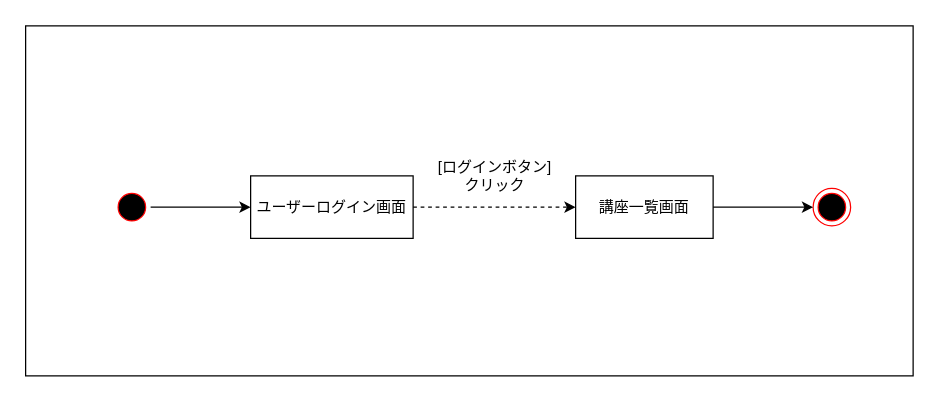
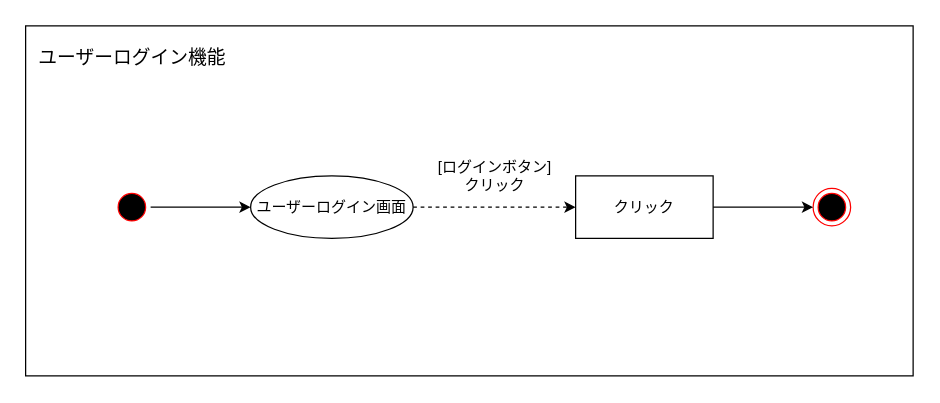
  <mxCell id="0" />
  <mxCell id="1" parent="0" />
  <mxCell id="2" value="" style="rounded=0;whiteSpace=wrap;html=1;" parent="1" vertex="1"><mxGeometry x="20" y="20" width="710" height="280" as="geometry" /></mxCell>
  <mxCell id="3" value="" style="ellipse;html=1;shape=startState;fillColor=#000000;strokeColor=#ff0000;" parent="1" vertex="1"><mxGeometry x="90" y="150" width="30" height="30" as="geometry" /></mxCell>
  <mxCell id="4" value="" style="ellipse;html=1;shape=endState;fillColor=#000000;strokeColor=#ff0000;" parent="1" vertex="1"><mxGeometry x="650" y="150" width="30" height="30" as="geometry" /></mxCell>
- <mxCell id="5" value="ユーザーログイン画面" style="html=1;whiteSpace=wrap;" parent="1" vertex="1"><mxGeometry x="200" y="140" width="130" height="50" as="geometry" /></mxCell>
- <mxCell id="6" value="講座一覧画面" style="html=1;whiteSpace=wrap;" parent="1" vertex="1"><mxGeometry x="460" y="140" width="110" height="50" as="geometry" /></mxCell>
+ <mxCell id="5" value="ユーザーログイン画面" style="ellipse;html=1;whiteSpace=wrap;" parent="1" vertex="1"><mxGeometry x="200" y="140" width="130" height="50" as="geometry" /></mxCell>
+ <mxCell id="6" value="クリック" style="html=1;whiteSpace=wrap;" parent="1" vertex="1"><mxGeometry x="460" y="140" width="110" height="50" as="geometry" /></mxCell>
  <mxCell id="7" value="" style="endArrow=classic;html=1;rounded=0;exitX=1;exitY=0.5;exitDx=0;exitDy=0;entryX=0;entryY=0.5;entryDx=0;entryDy=0;" parent="1" source="3" target="5" edge="1"><mxGeometry width="50" height="50" relative="1" as="geometry"><mxPoint x="370" y="300" as="sourcePoint" /><mxPoint x="420" y="250" as="targetPoint" /></mxGeometry></mxCell>
  <mxCell id="8" value="" style="endArrow=classic;html=1;rounded=0;exitX=1;exitY=0.5;exitDx=0;exitDy=0;entryX=0;entryY=0.5;entryDx=0;entryDy=0;dashed=1;" parent="1" source="5" target="6" edge="1"><mxGeometry width="50" height="50" relative="1" as="geometry"><mxPoint x="370" y="300" as="sourcePoint" /><mxPoint x="420" y="250" as="targetPoint" /></mxGeometry></mxCell>
  <mxCell id="9" value="" style="endArrow=classic;html=1;rounded=0;exitX=1;exitY=0.5;exitDx=0;exitDy=0;entryX=0;entryY=0.5;entryDx=0;entryDy=0;" parent="1" source="6" target="4" edge="1"><mxGeometry width="50" height="50" relative="1" as="geometry"><mxPoint x="370" y="260" as="sourcePoint" /><mxPoint x="420" y="250" as="targetPoint" /></mxGeometry></mxCell>
  <mxCell id="10" value="[ログインボタン]&lt;br&gt;クリック" style="text;html=1;align=center;verticalAlign=middle;resizable=0;points=[];autosize=1;strokeColor=none;fillColor=none;" parent="1" vertex="1"><mxGeometry x="340" y="120" width="110" height="40" as="geometry" /></mxCell>
+ <mxCell id="11" value="&lt;font style=&quot;font-size: 15px;&quot;&gt;ユーザーログイン機能&lt;/font&gt;" style="text;html=1;align=center;verticalAlign=middle;resizable=0;points=[];autosize=1;strokeColor=none;fillColor=none;" parent="1" vertex="1"><mxGeometry x="20" y="30" width="170" height="30" as="geometry" /></mxCell>
